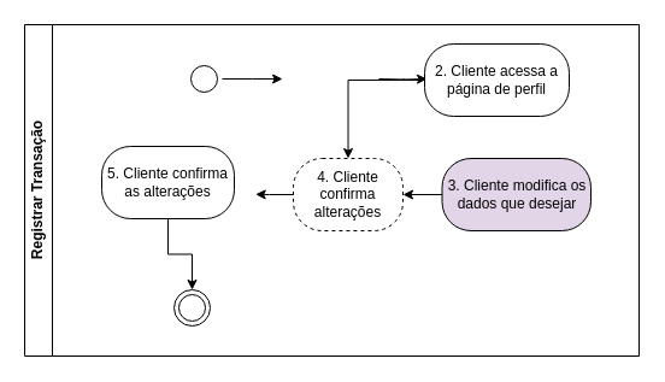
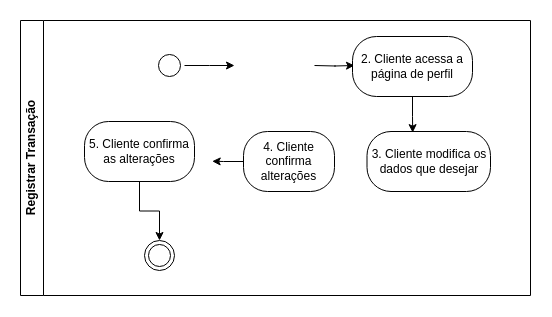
  <mxCell id="0" />
  <mxCell id="1" parent="0" />
  <mxCell id="2" value="Registrar Transação" style="swimlane;horizontal=0;whiteSpace=wrap;html=1;" vertex="1" parent="1"><mxGeometry x="20" y="20" width="510" height="275" as="geometry" /></mxCell>
  <mxCell id="3" style="edgeStyle=orthogonalEdgeStyle;rounded=0;orthogonalLoop=1;jettySize=auto;html=1;entryX=0;entryY=0.5;entryDx=0;entryDy=0;" edge="1" parent="2" source="4"><mxGeometry relative="1" as="geometry"><mxPoint x="214.0" y="45" as="targetPoint" /></mxGeometry></mxCell>
  <mxCell id="4" value="" style="ellipse;html=1;shape=startState;" vertex="1" parent="2"><mxGeometry x="134" y="30" width="30" height="30" as="geometry" /></mxCell>
  <mxCell id="5" value="" style="edgeStyle=orthogonalEdgeStyle;rounded=0;orthogonalLoop=1;jettySize=auto;html=1;" edge="1" parent="2"><mxGeometry relative="1" as="geometry"><mxPoint x="294.0" y="45" as="sourcePoint" /><mxPoint x="334.0" y="45" as="targetPoint" /></mxGeometry></mxCell>
  <mxCell id="6" value="2. Cliente acessa a página de perfil" style="whiteSpace=wrap;html=1;rounded=1;arcSize=40;" vertex="1" parent="2"><mxGeometry x="332" y="16" width="120" height="60" as="geometry" /></mxCell>
- <mxCell id="7" style="edgeStyle=orthogonalEdgeStyle;rounded=0;orthogonalLoop=1;jettySize=auto;html=1;entryX=1;entryY=0.5;entryDx=0;entryDy=0;" edge="1" parent="2" source="8" target="9"><mxGeometry relative="1" as="geometry" /></mxCell>
- <mxCell id="8" value="3. Cliente modifica os dados que desejar" style="whiteSpace=wrap;html=1;rounded=1;arcSize=40;fillColor=#e1d5e7;" vertex="1" parent="2"><mxGeometry x="346.5" y="111" width="123.5" height="60" as="geometry" /></mxCell>
- <mxCell id="9" value="4. Cliente confirma alterações" style="whiteSpace=wrap;html=1;rounded=1;arcSize=40;dashed=1;" vertex="1" parent="2"><mxGeometry x="223" y="111" width="91" height="60" as="geometry" /></mxCell>
+ <mxCell id="8" value="3. Cliente modifica os dados que desejar" style="whiteSpace=wrap;html=1;rounded=1;arcSize=40;" vertex="1" parent="2"><mxGeometry x="346.5" y="111" width="123.5" height="60" as="geometry" /></mxCell>
+ <mxCell id="9" value="4. Cliente confirma alterações" style="whiteSpace=wrap;html=1;rounded=1;arcSize=40;" vertex="1" parent="2"><mxGeometry x="223" y="111" width="91" height="60" as="geometry" /></mxCell>
  <mxCell id="10" style="edgeStyle=orthogonalEdgeStyle;rounded=0;orthogonalLoop=1;jettySize=auto;html=1;entryX=0.5;entryY=0;entryDx=0;entryDy=0;" edge="1" parent="2" source="11" target="13"><mxGeometry relative="1" as="geometry" /></mxCell>
  <mxCell id="11" value="5. Cliente confirma as alterações" style="whiteSpace=wrap;html=1;rounded=1;arcSize=40;" vertex="1" parent="2"><mxGeometry x="64" y="101" width="110" height="60" as="geometry" /></mxCell>
  <mxCell id="12" value="" style="edgeStyle=orthogonalEdgeStyle;rounded=0;orthogonalLoop=1;jettySize=auto;html=1;entryX=0.988;entryY=0.429;entryDx=0;entryDy=0;entryPerimeter=0;" edge="1" parent="2" source="9"><mxGeometry relative="1" as="geometry"><mxPoint x="191.68" y="140.74" as="targetPoint" /></mxGeometry></mxCell>
  <mxCell id="13" value="" style="ellipse;html=1;shape=endState;" vertex="1" parent="2"><mxGeometry x="124" y="220" width="30" height="30" as="geometry" /></mxCell>
- <mxCell id="14" style="edgeStyle=orthogonalEdgeStyle;rounded=0;orthogonalLoop=1;jettySize=auto;html=1;" edge="1" parent="2" source="6" target="9"><mxGeometry relative="1" as="geometry" /></mxCell>
+ <mxCell id="14" style="edgeStyle=orthogonalEdgeStyle;rounded=0;orthogonalLoop=1;jettySize=auto;html=1;entryX=0.37;entryY=0.019;entryDx=0;entryDy=0;entryPerimeter=0;" edge="1" parent="2" source="6" target="8"><mxGeometry relative="1" as="geometry" /></mxCell>
